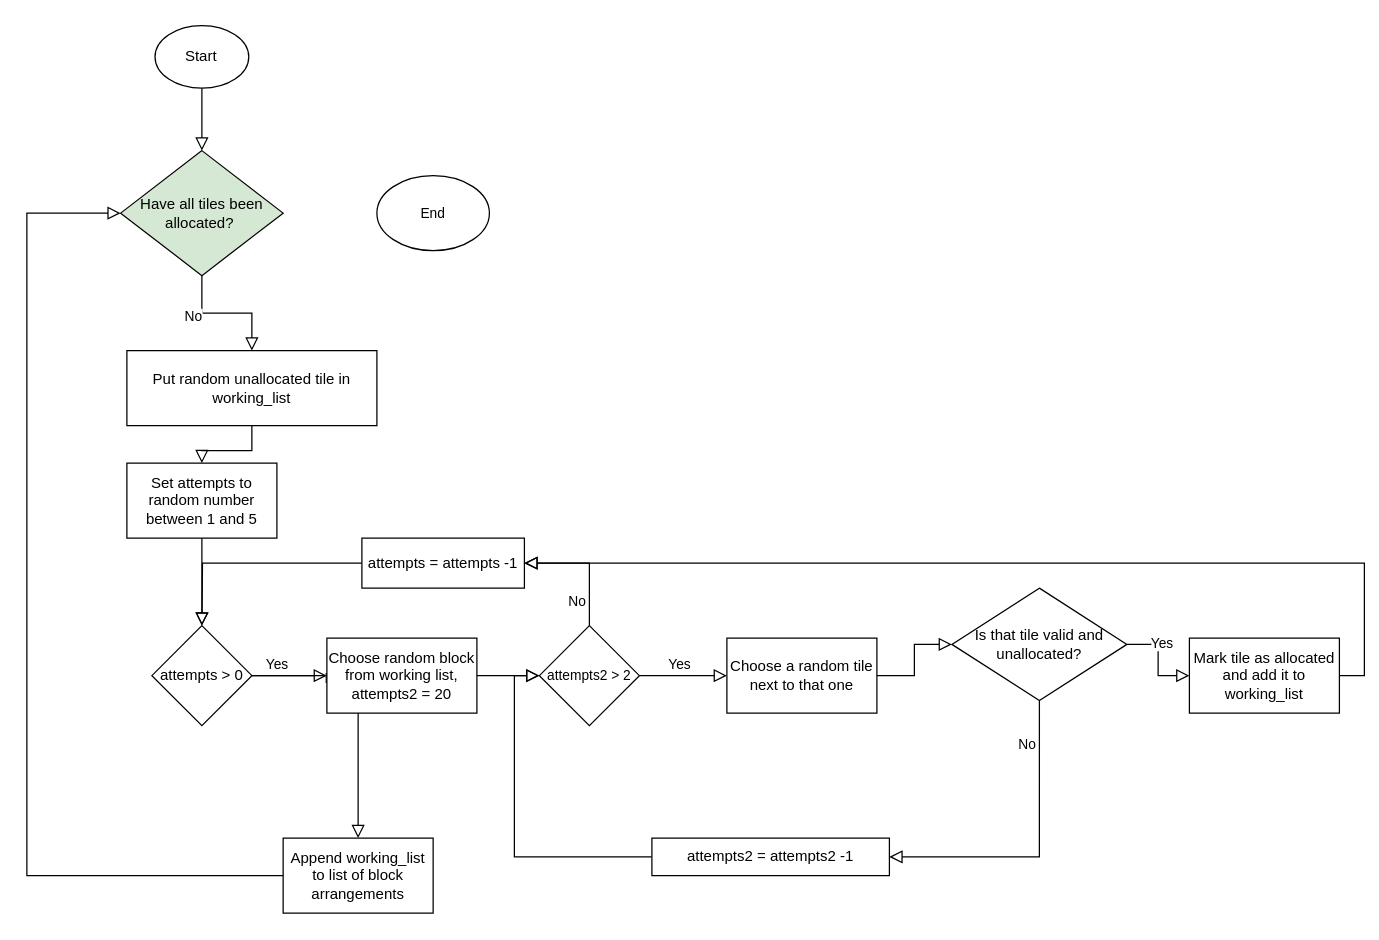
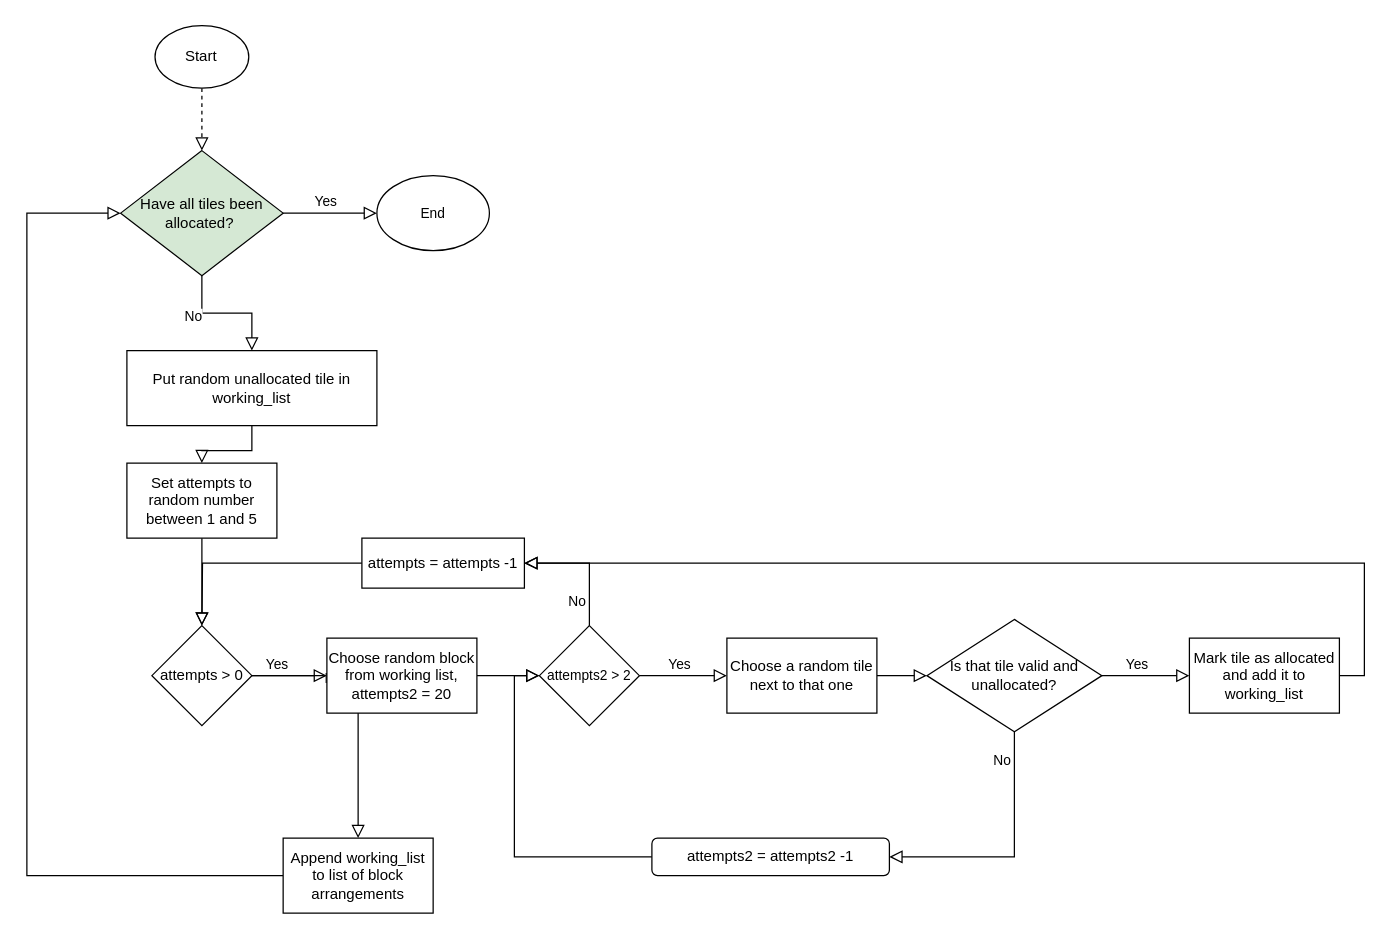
  <mxCell id="0" />
  <mxCell id="1" parent="0" />
- <mxCell id="2" value="" style="rounded=0;html=1;jettySize=auto;orthogonalLoop=1;fontSize=11;endArrow=block;endFill=0;endSize=8;strokeWidth=1;shadow=0;labelBackgroundColor=none;edgeStyle=orthogonalEdgeStyle;exitX=0.5;exitY=1;exitDx=0;exitDy=0;entryX=0.5;entryY=0;entryDx=0;entryDy=0;" parent="1" source="3" target="8" edge="1"><mxGeometry relative="1" as="geometry"><mxPoint x="160.92" y="90" as="sourcePoint" /><mxPoint x="180.92" y="120" as="targetPoint" /></mxGeometry></mxCell>
+ <mxCell id="2" value="" style="rounded=0;html=1;jettySize=auto;orthogonalLoop=1;fontSize=11;endArrow=block;endFill=0;endSize=8;strokeWidth=1;shadow=0;labelBackgroundColor=none;edgeStyle=orthogonalEdgeStyle;exitX=0.5;exitY=1;exitDx=0;exitDy=0;entryX=0.5;entryY=0;entryDx=0;entryDy=0;dashed=1;" parent="1" source="3" target="8" edge="1"><mxGeometry relative="1" as="geometry"><mxPoint x="160.92" y="90" as="sourcePoint" /><mxPoint x="180.92" y="120" as="targetPoint" /></mxGeometry></mxCell>
  <mxCell id="3" value="Start" style="ellipse;whiteSpace=wrap;html=1;" vertex="1" parent="1"><mxGeometry x="123.42" y="20" width="75" height="50" as="geometry" /></mxCell>
+ <mxCell id="4" style="edgeStyle=orthogonalEdgeStyle;rounded=0;orthogonalLoop=1;jettySize=auto;html=1;exitX=1;exitY=0.5;exitDx=0;exitDy=0;labelBackgroundColor=none;endArrow=block;endFill=0;endSize=8;strokeWidth=1;shadow=0;entryX=0;entryY=0.5;entryDx=0;entryDy=0;" edge="1" parent="1" source="8" target="9"><mxGeometry relative="1" as="geometry"><mxPoint x="310.92" y="170.286" as="targetPoint" /></mxGeometry></mxCell>
+ <mxCell id="5" value="Yes" style="edgeLabel;html=1;align=center;verticalAlign=middle;resizable=0;points=[];fontSize=11;fontFamily=Helvetica;fontColor=default;" vertex="1" connectable="0" parent="4"><mxGeometry x="-0.241" y="-1" relative="1" as="geometry"><mxPoint x="6" y="-11" as="offset" /></mxGeometry></mxCell>
  <mxCell id="6" value="" style="edgeStyle=orthogonalEdgeStyle;shape=connector;rounded=0;orthogonalLoop=1;jettySize=auto;html=1;shadow=0;labelBackgroundColor=none;strokeColor=default;strokeWidth=1;align=center;verticalAlign=middle;fontFamily=Helvetica;fontSize=11;fontColor=default;endArrow=block;endFill=0;endSize=8;" edge="1" parent="1" source="8" target="11"><mxGeometry relative="1" as="geometry" /></mxCell>
  <mxCell id="7" value="No" style="edgeLabel;html=1;align=center;verticalAlign=middle;resizable=0;points=[];fontSize=11;fontFamily=Helvetica;fontColor=default;" vertex="1" connectable="0" parent="6"><mxGeometry x="-0.372" y="-2" relative="1" as="geometry"><mxPoint x="-8" as="offset" /></mxGeometry></mxCell>
  <mxCell id="8" value="&lt;p style=&quot;line-height: 120%;&quot;&gt;&lt;span style=&quot;background-color: initial;&quot;&gt;Have all tiles been allocated?&amp;nbsp;&lt;/span&gt;&lt;br&gt;&lt;/p&gt;" style="rhombus;whiteSpace=wrap;html=1;fillColor=#d5e8d4;" vertex="1" parent="1"><mxGeometry x="95.92" y="120" width="130" height="100" as="geometry" /></mxCell>
  <mxCell id="9" value="End" style="ellipse;whiteSpace=wrap;html=1;fontFamily=Helvetica;fontSize=11;fontColor=default;" vertex="1" parent="1"><mxGeometry x="300.92" y="140" width="90" height="60" as="geometry" /></mxCell>
  <mxCell id="10" value="" style="edgeStyle=orthogonalEdgeStyle;shape=connector;rounded=0;orthogonalLoop=1;jettySize=auto;html=1;shadow=0;labelBackgroundColor=none;strokeColor=default;strokeWidth=1;align=center;verticalAlign=middle;fontFamily=Helvetica;fontSize=11;fontColor=default;endArrow=block;endFill=0;endSize=8;" edge="1" parent="1" source="11" target="13"><mxGeometry relative="1" as="geometry" /></mxCell>
  <mxCell id="11" value="Put random&amp;nbsp;unallocated tile in working_list" style="whiteSpace=wrap;html=1;" vertex="1" parent="1"><mxGeometry x="100.92" y="280" width="200" height="60" as="geometry" /></mxCell>
  <mxCell id="12" value="" style="edgeStyle=orthogonalEdgeStyle;shape=connector;rounded=0;orthogonalLoop=1;jettySize=auto;html=1;shadow=0;labelBackgroundColor=none;strokeColor=default;strokeWidth=1;align=center;verticalAlign=middle;fontFamily=Helvetica;fontSize=11;fontColor=default;endArrow=block;endFill=0;endSize=8;" edge="1" parent="1" source="13" target="18"><mxGeometry relative="1" as="geometry" /></mxCell>
  <mxCell id="13" value="Set attempts to random number between 1 and 5" style="whiteSpace=wrap;html=1;" vertex="1" parent="1"><mxGeometry x="100.92" y="370" width="120" height="60" as="geometry" /></mxCell>
  <mxCell id="14" value="" style="edgeStyle=orthogonalEdgeStyle;shape=connector;rounded=0;orthogonalLoop=1;jettySize=auto;html=1;shadow=0;labelBackgroundColor=none;strokeColor=default;strokeWidth=1;align=center;verticalAlign=middle;fontFamily=Helvetica;fontSize=11;fontColor=default;endArrow=block;endFill=0;endSize=8;" edge="1" parent="1" source="18" target="20"><mxGeometry relative="1" as="geometry" /></mxCell>
  <mxCell id="15" value="No" style="edgeLabel;html=1;align=center;verticalAlign=middle;resizable=0;points=[];fontSize=11;fontFamily=Helvetica;fontColor=default;" vertex="1" connectable="0" parent="14"><mxGeometry x="-0.314" y="-1" relative="1" as="geometry"><mxPoint x="-9" as="offset" /></mxGeometry></mxCell>
  <mxCell id="16" value="" style="edgeStyle=orthogonalEdgeStyle;shape=connector;rounded=0;orthogonalLoop=1;jettySize=auto;html=1;shadow=0;labelBackgroundColor=none;strokeColor=default;strokeWidth=1;align=center;verticalAlign=middle;fontFamily=Helvetica;fontSize=11;fontColor=default;endArrow=block;endFill=0;endSize=8;" edge="1" parent="1" source="18" target="24"><mxGeometry relative="1" as="geometry" /></mxCell>
  <mxCell id="17" value="Yes" style="edgeLabel;html=1;align=center;verticalAlign=middle;resizable=0;points=[];fontSize=11;fontFamily=Helvetica;fontColor=default;" vertex="1" connectable="0" parent="16"><mxGeometry x="-0.361" y="2" relative="1" as="geometry"><mxPoint x="1" y="-8" as="offset" /></mxGeometry></mxCell>
  <mxCell id="18" value="attempts &amp;gt; 0" style="rhombus;whiteSpace=wrap;html=1;" vertex="1" parent="1"><mxGeometry x="120.92" y="500" width="80" height="80" as="geometry" /></mxCell>
  <mxCell id="19" style="edgeStyle=orthogonalEdgeStyle;shape=connector;rounded=0;orthogonalLoop=1;jettySize=auto;html=1;shadow=0;labelBackgroundColor=none;strokeColor=default;strokeWidth=1;align=center;verticalAlign=middle;fontFamily=Helvetica;fontSize=11;fontColor=default;endArrow=block;endFill=0;endSize=8;entryX=0;entryY=0.5;entryDx=0;entryDy=0;" edge="1" parent="1" source="20" target="8"><mxGeometry relative="1" as="geometry"><mxPoint x="70.92" y="170" as="targetPoint" /><Array as="points"><mxPoint x="20.92" y="700" /><mxPoint x="20.92" y="170" /></Array></mxGeometry></mxCell>
  <mxCell id="20" value="Append working_list to list of block arrangements" style="whiteSpace=wrap;html=1;" vertex="1" parent="1"><mxGeometry x="225.92" y="670" width="120" height="60" as="geometry" /></mxCell>
  <mxCell id="21" value="" style="edgeStyle=orthogonalEdgeStyle;shape=connector;rounded=0;orthogonalLoop=1;jettySize=auto;html=1;shadow=0;labelBackgroundColor=none;strokeColor=default;strokeWidth=1;align=center;verticalAlign=middle;fontFamily=Helvetica;fontSize=11;fontColor=default;endArrow=block;endFill=0;endSize=8;exitX=1;exitY=0.5;exitDx=0;exitDy=0;" edge="1" parent="1" source="38" target="26"><mxGeometry relative="1" as="geometry"><mxPoint x="580.92" y="540" as="sourcePoint" /></mxGeometry></mxCell>
  <mxCell id="22" value="Yes" style="edgeLabel;html=1;align=center;verticalAlign=middle;resizable=0;points=[];fontSize=11;fontFamily=Helvetica;fontColor=default;" vertex="1" connectable="0" parent="21"><mxGeometry x="-0.089" y="3" relative="1" as="geometry"><mxPoint y="-7" as="offset" /></mxGeometry></mxCell>
  <mxCell id="23" value="" style="edgeStyle=orthogonalEdgeStyle;shape=connector;rounded=0;orthogonalLoop=1;jettySize=auto;html=1;shadow=0;labelBackgroundColor=none;strokeColor=default;strokeWidth=1;align=center;verticalAlign=middle;fontFamily=Helvetica;fontSize=11;fontColor=default;endArrow=block;endFill=0;endSize=8;entryX=0;entryY=0.5;entryDx=0;entryDy=0;" edge="1" parent="1" source="24" target="38"><mxGeometry relative="1" as="geometry"><mxPoint x="460.92" y="540" as="targetPoint" /></mxGeometry></mxCell>
  <mxCell id="24" value="Choose random block from working list, attempts2 = 20" style="whiteSpace=wrap;html=1;" vertex="1" parent="1"><mxGeometry x="260.92" y="510" width="120" height="60" as="geometry" /></mxCell>
  <mxCell id="25" value="" style="edgeStyle=orthogonalEdgeStyle;shape=connector;rounded=0;orthogonalLoop=1;jettySize=auto;html=1;shadow=0;labelBackgroundColor=none;strokeColor=default;strokeWidth=1;align=center;verticalAlign=middle;fontFamily=Helvetica;fontSize=11;fontColor=default;endArrow=block;endFill=0;endSize=8;" edge="1" parent="1" source="26" target="31"><mxGeometry relative="1" as="geometry" /></mxCell>
  <mxCell id="26" value="Choose a random tile next to that one" style="whiteSpace=wrap;html=1;" vertex="1" parent="1"><mxGeometry x="580.92" y="510" width="120" height="60" as="geometry" /></mxCell>
  <mxCell id="27" value="" style="edgeStyle=orthogonalEdgeStyle;shape=connector;rounded=0;orthogonalLoop=1;jettySize=auto;html=1;shadow=0;labelBackgroundColor=none;strokeColor=default;strokeWidth=1;align=center;verticalAlign=middle;fontFamily=Helvetica;fontSize=11;fontColor=default;endArrow=block;endFill=0;endSize=8;" edge="1" parent="1" source="31" target="33"><mxGeometry relative="1" as="geometry" /></mxCell>
  <mxCell id="28" value="Yes" style="edgeLabel;html=1;align=center;verticalAlign=middle;resizable=0;points=[];fontSize=11;fontFamily=Helvetica;fontColor=default;" vertex="1" connectable="0" parent="27"><mxGeometry x="-0.204" y="3" relative="1" as="geometry"><mxPoint y="-7" as="offset" /></mxGeometry></mxCell>
  <mxCell id="29" value="" style="edgeStyle=orthogonalEdgeStyle;shape=connector;rounded=0;orthogonalLoop=1;jettySize=auto;html=1;shadow=0;labelBackgroundColor=none;strokeColor=default;strokeWidth=1;align=center;verticalAlign=middle;fontFamily=Helvetica;fontSize=11;fontColor=default;endArrow=block;endFill=0;endSize=8;entryX=1;entryY=0.5;entryDx=0;entryDy=0;exitX=0.5;exitY=1;exitDx=0;exitDy=0;" edge="1" parent="1" source="31" target="40"><mxGeometry relative="1" as="geometry" /></mxCell>
  <mxCell id="30" value="No" style="edgeLabel;html=1;align=center;verticalAlign=middle;resizable=0;points=[];fontSize=11;fontFamily=Helvetica;fontColor=default;" vertex="1" connectable="0" parent="29"><mxGeometry x="-0.496" y="2" relative="1" as="geometry"><mxPoint x="-12" y="-28" as="offset" /></mxGeometry></mxCell>
- <mxCell id="31" value="Is that tile valid and unallocated?" style="rhombus;whiteSpace=wrap;html=1;" vertex="1" parent="1"><mxGeometry x="760.92" y="470" width="140" height="90" as="geometry" /></mxCell>
+ <mxCell id="31" value="Is that tile valid and unallocated?" style="rhombus;whiteSpace=wrap;html=1;" vertex="1" parent="1"><mxGeometry x="740.92" y="495" width="140" height="90" as="geometry" /></mxCell>
  <mxCell id="32" value="" style="edgeStyle=orthogonalEdgeStyle;shape=connector;rounded=0;orthogonalLoop=1;jettySize=auto;html=1;shadow=0;labelBackgroundColor=none;strokeColor=default;strokeWidth=1;align=center;verticalAlign=middle;fontFamily=Helvetica;fontSize=11;fontColor=default;endArrow=block;endFill=0;endSize=8;entryX=1;entryY=0.5;entryDx=0;entryDy=0;exitX=1;exitY=0.5;exitDx=0;exitDy=0;" edge="1" parent="1" source="33" target="35"><mxGeometry relative="1" as="geometry" /></mxCell>
  <mxCell id="33" value="Mark tile as allocated and add it to working_list" style="whiteSpace=wrap;html=1;" vertex="1" parent="1"><mxGeometry x="950.92" y="510" width="120" height="60" as="geometry" /></mxCell>
  <mxCell id="34" style="edgeStyle=orthogonalEdgeStyle;shape=connector;rounded=0;orthogonalLoop=1;jettySize=auto;html=1;exitX=0;exitY=0.5;exitDx=0;exitDy=0;shadow=0;labelBackgroundColor=none;strokeColor=default;strokeWidth=1;align=center;verticalAlign=middle;fontFamily=Helvetica;fontSize=11;fontColor=default;endArrow=block;endFill=0;endSize=8;" edge="1" parent="1" source="35"><mxGeometry relative="1" as="geometry"><mxPoint x="160.92" y="500" as="targetPoint" /></mxGeometry></mxCell>
  <mxCell id="35" value="attempts = attempts -1" style="whiteSpace=wrap;html=1;" vertex="1" parent="1"><mxGeometry x="288.92" y="430" width="130" height="40" as="geometry" /></mxCell>
  <mxCell id="36" style="edgeStyle=orthogonalEdgeStyle;shape=connector;rounded=0;orthogonalLoop=1;jettySize=auto;html=1;exitX=0.5;exitY=0;exitDx=0;exitDy=0;entryX=1;entryY=0.5;entryDx=0;entryDy=0;shadow=0;labelBackgroundColor=none;strokeColor=default;strokeWidth=1;align=center;verticalAlign=middle;fontFamily=Helvetica;fontSize=11;fontColor=default;endArrow=block;endFill=0;endSize=8;" edge="1" parent="1" source="38" target="35"><mxGeometry relative="1" as="geometry" /></mxCell>
  <mxCell id="37" value="No" style="edgeLabel;html=1;align=center;verticalAlign=middle;resizable=0;points=[];fontSize=11;fontFamily=Helvetica;fontColor=default;" vertex="1" connectable="0" parent="36"><mxGeometry x="-0.464" y="3" relative="1" as="geometry"><mxPoint x="-7" y="7" as="offset" /></mxGeometry></mxCell>
  <mxCell id="38" value="attempts2 &amp;gt; 2" style="rhombus;whiteSpace=wrap;html=1;fontFamily=Helvetica;fontSize=11;fontColor=default;" vertex="1" parent="1"><mxGeometry x="430.92" y="500" width="80" height="80" as="geometry" /></mxCell>
  <mxCell id="39" style="edgeStyle=orthogonalEdgeStyle;shape=connector;rounded=0;orthogonalLoop=1;jettySize=auto;html=1;exitX=0;exitY=0.5;exitDx=0;exitDy=0;entryX=0;entryY=0.5;entryDx=0;entryDy=0;shadow=0;labelBackgroundColor=none;strokeColor=default;strokeWidth=1;align=center;verticalAlign=middle;fontFamily=Helvetica;fontSize=11;fontColor=default;endArrow=block;endFill=0;endSize=8;" edge="1" parent="1" source="40" target="38"><mxGeometry relative="1" as="geometry" /></mxCell>
- <mxCell id="40" value="attempts2 = attempts2 -1" style="whiteSpace=wrap;html=1;" vertex="1" parent="1"><mxGeometry x="520.92" y="670" width="190" height="30" as="geometry" /></mxCell>
+ <mxCell id="40" value="attempts2 = attempts2 -1" style="whiteSpace=wrap;html=1;rounded=1;" vertex="1" parent="1"><mxGeometry x="520.92" y="670" width="190" height="30" as="geometry" /></mxCell>
